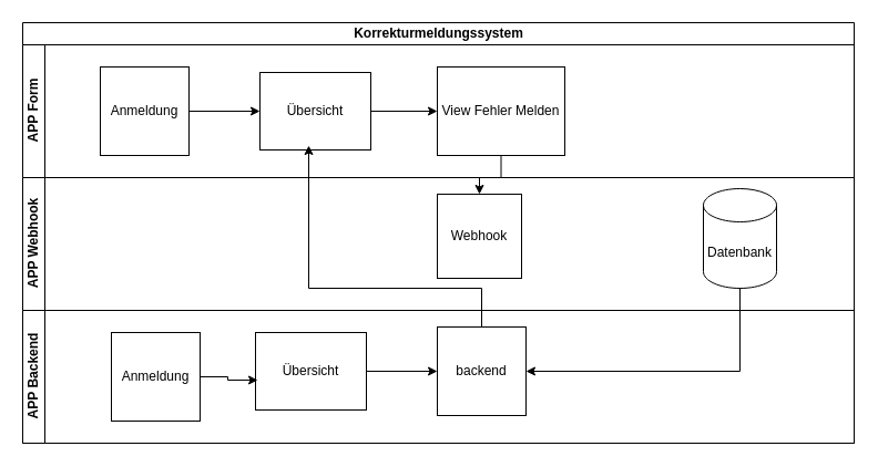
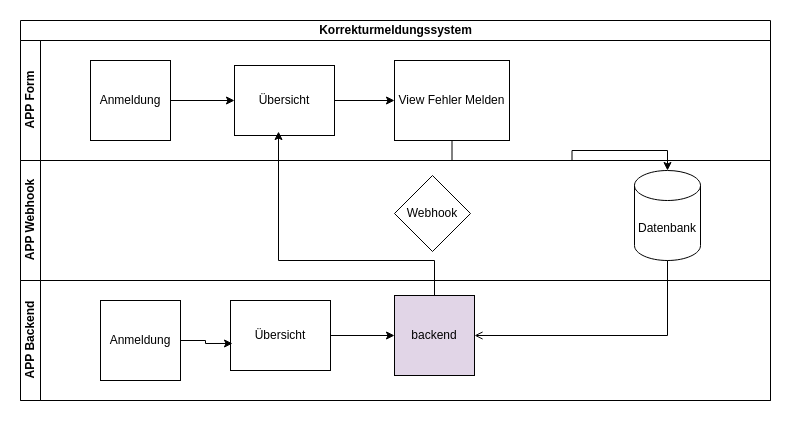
  <mxCell id="0" />
  <mxCell id="1" parent="0" />
  <mxCell id="2" value="Korrekturmeldungssystem" style="swimlane;childLayout=stackLayout;resizeParent=1;resizeParentMax=0;horizontal=1;startSize=20;horizontalStack=0;html=1;" vertex="1" parent="1"><mxGeometry x="20" y="20" width="750" height="380" as="geometry" /></mxCell>
  <mxCell id="3" value="APP Form" style="swimlane;startSize=20;horizontal=0;html=1;" vertex="1" parent="2"><mxGeometry y="20" width="750" height="120" as="geometry" /></mxCell>
  <mxCell id="4" value="View Fehler Melden" style="whiteSpace=wrap;html=1;aspect=fixed;" vertex="1" parent="3"><mxGeometry x="374" y="20" width="115" height="80" as="geometry" /></mxCell>
  <mxCell id="5" style="edgeStyle=orthogonalEdgeStyle;rounded=0;orthogonalLoop=1;jettySize=auto;html=1;exitX=1;exitY=0.5;exitDx=0;exitDy=0;" edge="1" parent="3" source="6" target="4"><mxGeometry relative="1" as="geometry" /></mxCell>
  <mxCell id="6" value="Übersicht" style="rounded=0;whiteSpace=wrap;html=1;" vertex="1" parent="3"><mxGeometry x="214" y="25" width="100" height="70" as="geometry" /></mxCell>
  <mxCell id="7" value="" style="endArrow=classic;html=1;rounded=0;" edge="1" parent="3" source="8"><mxGeometry width="50" height="50" relative="1" as="geometry"><mxPoint x="164" y="110" as="sourcePoint" /><mxPoint x="214" y="60" as="targetPoint" /></mxGeometry></mxCell>
  <mxCell id="8" value="Anmeldung" style="whiteSpace=wrap;html=1;aspect=fixed;" vertex="1" parent="3"><mxGeometry x="70" y="20" width="80" height="80" as="geometry" /></mxCell>
  <mxCell id="9" value="&lt;div&gt;APP Webhook&lt;/div&gt;" style="swimlane;startSize=20;horizontal=0;html=1;" vertex="1" parent="2"><mxGeometry y="140" width="750" height="120" as="geometry" /></mxCell>
- <mxCell id="10" value="Webhook" style="whiteSpace=wrap;html=1;aspect=fixed;" vertex="1" parent="9"><mxGeometry x="374" y="15" width="76" height="76" as="geometry" /></mxCell>
+ <mxCell id="10" value="Webhook" style="rhombus;whiteSpace=wrap;html=1;aspect=fixed;" vertex="1" parent="9"><mxGeometry x="374" y="15" width="76" height="76" as="geometry" /></mxCell>
  <mxCell id="11" value="Datenbank" style="shape=cylinder3;whiteSpace=wrap;html=1;boundedLbl=1;backgroundOutline=1;size=15;" vertex="1" parent="9"><mxGeometry x="614" y="10" width="66" height="90" as="geometry" /></mxCell>
  <mxCell id="12" value="APP Backend" style="swimlane;startSize=20;horizontal=0;html=1;" vertex="1" parent="2"><mxGeometry y="260" width="750" height="120" as="geometry" /></mxCell>
  <mxCell id="13" value="Anmeldung" style="whiteSpace=wrap;html=1;aspect=fixed;" vertex="1" parent="12"><mxGeometry x="80" y="20" width="80" height="80" as="geometry" /></mxCell>
- <mxCell id="14" value="backend" style="whiteSpace=wrap;html=1;aspect=fixed;" vertex="1" parent="12"><mxGeometry x="374" y="15" width="80" height="80" as="geometry" /></mxCell>
+ <mxCell id="14" value="backend" style="whiteSpace=wrap;html=1;aspect=fixed;fillColor=#e1d5e7;" vertex="1" parent="12"><mxGeometry x="374" y="15" width="80" height="80" as="geometry" /></mxCell>
  <mxCell id="15" style="edgeStyle=orthogonalEdgeStyle;rounded=0;orthogonalLoop=1;jettySize=auto;html=1;exitX=1;exitY=0.5;exitDx=0;exitDy=0;entryX=0;entryY=0.5;entryDx=0;entryDy=0;" edge="1" parent="12" source="16" target="14"><mxGeometry relative="1" as="geometry" /></mxCell>
  <mxCell id="16" value="Übersicht" style="rounded=0;whiteSpace=wrap;html=1;" vertex="1" parent="12"><mxGeometry x="210" y="20" width="100" height="70" as="geometry" /></mxCell>
  <mxCell id="17" style="edgeStyle=orthogonalEdgeStyle;rounded=0;orthogonalLoop=1;jettySize=auto;html=1;exitX=1;exitY=0.5;exitDx=0;exitDy=0;entryX=0.02;entryY=0.614;entryDx=0;entryDy=0;entryPerimeter=0;" edge="1" parent="12" source="13" target="16"><mxGeometry relative="1" as="geometry" /></mxCell>
- <mxCell id="18" style="edgeStyle=orthogonalEdgeStyle;rounded=0;orthogonalLoop=1;jettySize=auto;html=1;exitX=0.5;exitY=1;exitDx=0;exitDy=0;" edge="1" parent="2" source="4" target="10"><mxGeometry relative="1" as="geometry" /></mxCell>
- <mxCell id="19" style="edgeStyle=orthogonalEdgeStyle;rounded=0;orthogonalLoop=1;jettySize=auto;html=1;exitX=0.5;exitY=1;exitDx=0;exitDy=0;exitPerimeter=0;entryX=1;entryY=0.5;entryDx=0;entryDy=0;" edge="1" parent="2" source="11" target="14"><mxGeometry relative="1" as="geometry" /></mxCell>
+ <mxCell id="18" style="edgeStyle=orthogonalEdgeStyle;rounded=0;orthogonalLoop=1;jettySize=auto;html=1;exitX=0.5;exitY=1;exitDx=0;exitDy=0;" edge="1" parent="2" source="4" target="11"><mxGeometry relative="1" as="geometry" /></mxCell>
+ <mxCell id="19" style="edgeStyle=orthogonalEdgeStyle;rounded=0;orthogonalLoop=1;jettySize=auto;html=1;exitX=0.5;exitY=1;exitDx=0;exitDy=0;exitPerimeter=0;entryX=1;entryY=0.5;entryDx=0;entryDy=0;endArrow=open;" edge="1" parent="2" source="11" target="14"><mxGeometry relative="1" as="geometry" /></mxCell>
  <mxCell id="20" style="edgeStyle=orthogonalEdgeStyle;rounded=0;orthogonalLoop=1;jettySize=auto;html=1;exitX=0.5;exitY=0;exitDx=0;exitDy=0;entryX=0.44;entryY=0.943;entryDx=0;entryDy=0;entryPerimeter=0;" edge="1" parent="2" source="14" target="6"><mxGeometry relative="1" as="geometry"><Array as="points"><mxPoint x="414" y="240" /><mxPoint x="258" y="240" /></Array></mxGeometry></mxCell>
